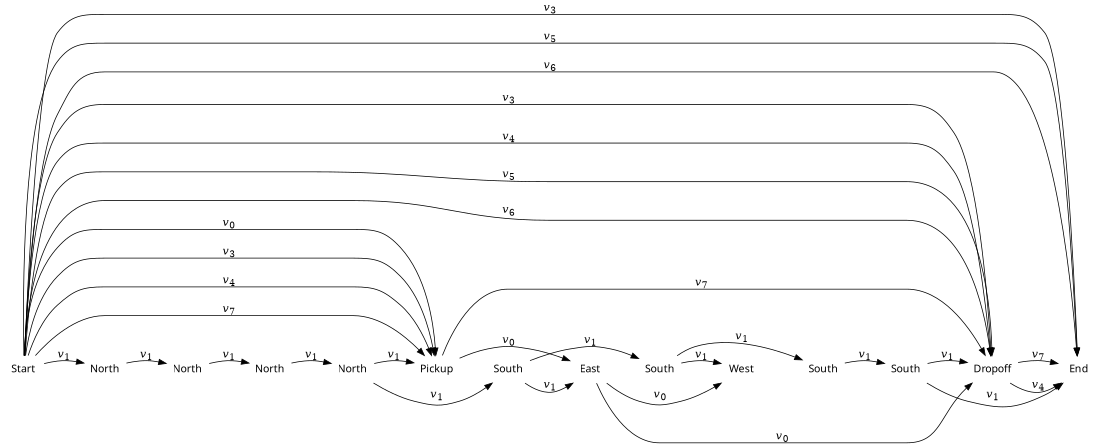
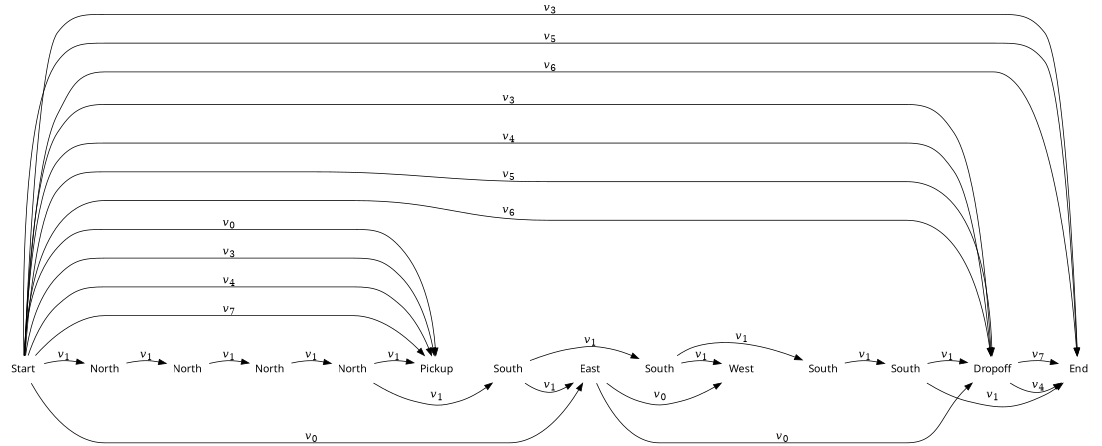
  digraph {
    rankdir=LR
    node [fontname=sans shape=plaintext]
    edge [arrowhead=normal]
    n1 [label=Start]
    n2 [label=North]
    n3 [label=Pickup]
    n4 [label=East]
    n5 [label=Dropoff]
    n6 [label=End]
    n7 [label=North]
    n8 [label=South]
    n9 [label=South]
    n10 [label=West]
    n11 [label=North]
    n12 [label=North]
    n13 [label=South]
    n14 [label=South]
    n1 -> n2 [label=<<i>v</i><sub>1</sub>>]
    n1 -> n2 [style=invis weight=100]
    n1 -> n3 [label=<<i>v</i><sub>0</sub>>]
    n1 -> n3 [label=<<i>v</i><sub>3</sub>>]
    n1 -> n3 [label=<<i>v</i><sub>4</sub>>]
    n1 -> n3 [label=<<i>v</i><sub>7</sub>>]
-   n3 -> n4 [label=<<i>v</i><sub>0</sub>>]
+   n1 -> n4 [label=<<i>v</i><sub>0</sub>>]
    n1 -> n5 [label=<<i>v</i><sub>3</sub>>]
    n1 -> n5 [label=<<i>v</i><sub>4</sub>>]
    n1 -> n5 [label=<<i>v</i><sub>5</sub>>]
    n1 -> n5 [label=<<i>v</i><sub>6</sub>>]
    n1 -> n6 [label=<<i>v</i><sub>3</sub>>]
    n1 -> n6 [label=<<i>v</i><sub>5</sub>>]
    n1 -> n6 [label=<<i>v</i><sub>6</sub>>]
    n2 -> n7 [label=<<i>v</i><sub>1</sub>>]
    n2 -> n7 [style=invis weight=100]
-   n3 -> n5 [label=<<i>v</i><sub>7</sub>>]
    n3 -> n8 [style=invis weight=100]
    n4 -> n5 [label=<<i>v</i><sub>0</sub>>]
    n4 -> n9 [style=invis weight=100]
    n4 -> n10 [label=<<i>v</i><sub>0</sub>>]
    n5 -> n6 [label=<<i>v</i><sub>4</sub>>]
    n5 -> n6 [label=<<i>v</i><sub>7</sub>>]
    n5 -> n6 [style=invis weight=100]
    n7 -> n11 [label=<<i>v</i><sub>1</sub>>]
    n7 -> n11 [style=invis weight=100]
    n8 -> n4 [label=<<i>v</i><sub>1</sub>>]
    n8 -> n4 [style=invis weight=100]
    n8 -> n9 [label=<<i>v</i><sub>1</sub>>]
    n9 -> n10 [label=<<i>v</i><sub>1</sub>>]
    n9 -> n10 [style=invis weight=100]
    n9 -> n13 [label=<<i>v</i><sub>1</sub>>]
    n10 -> n13 [style=invis weight=100]
    n11 -> n12 [label=<<i>v</i><sub>1</sub>>]
    n11 -> n12 [style=invis weight=100]
    n12 -> n3 [label=<<i>v</i><sub>1</sub>>]
    n12 -> n3 [style=invis weight=100]
    n12 -> n8 [label=<<i>v</i><sub>1</sub>>]
    n13 -> n14 [label=<<i>v</i><sub>1</sub>>]
    n13 -> n14 [style=invis weight=100]
    n14 -> n5 [label=<<i>v</i><sub>1</sub>>]
    n14 -> n5 [style=invis weight=100]
    n14 -> n6 [label=<<i>v</i><sub>1</sub>>]
  }
